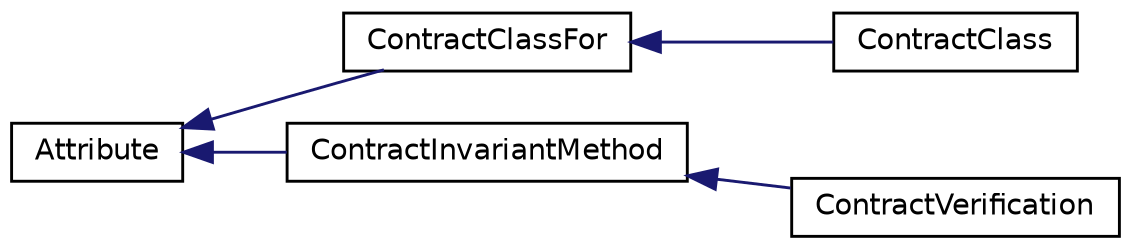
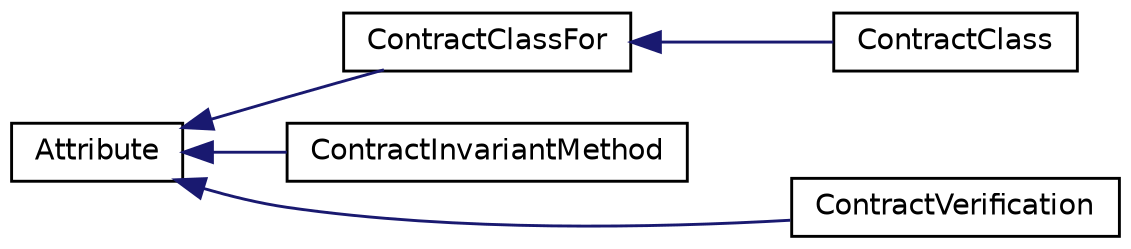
  digraph {
    rankdir=LR
    node [color=black fillcolor=white fontname=Helvetica fontsize=10 shape=record style=filled]
    edge [color=midnightblue dir=back fontname=Helvetica fontsize=10 labelfontname=Helvetica labelfontsize=10 style=solid]
    n1 [height=0.2 label=Attribute width=0.4]
    n2 [height=0.2 label=ContractClassFor width=0.4]
    n3 [height=0.2 label=ContractInvariantMethod width=0.4]
    n4 [height=0.2 label=ContractVerification width=0.4]
    n5 [height=0.2 label=ContractClass width=0.4]
    n1 -> n2
    n1 -> n3
-   n3 -> n4
+   n1 -> n4
    n2 -> n5
  }
